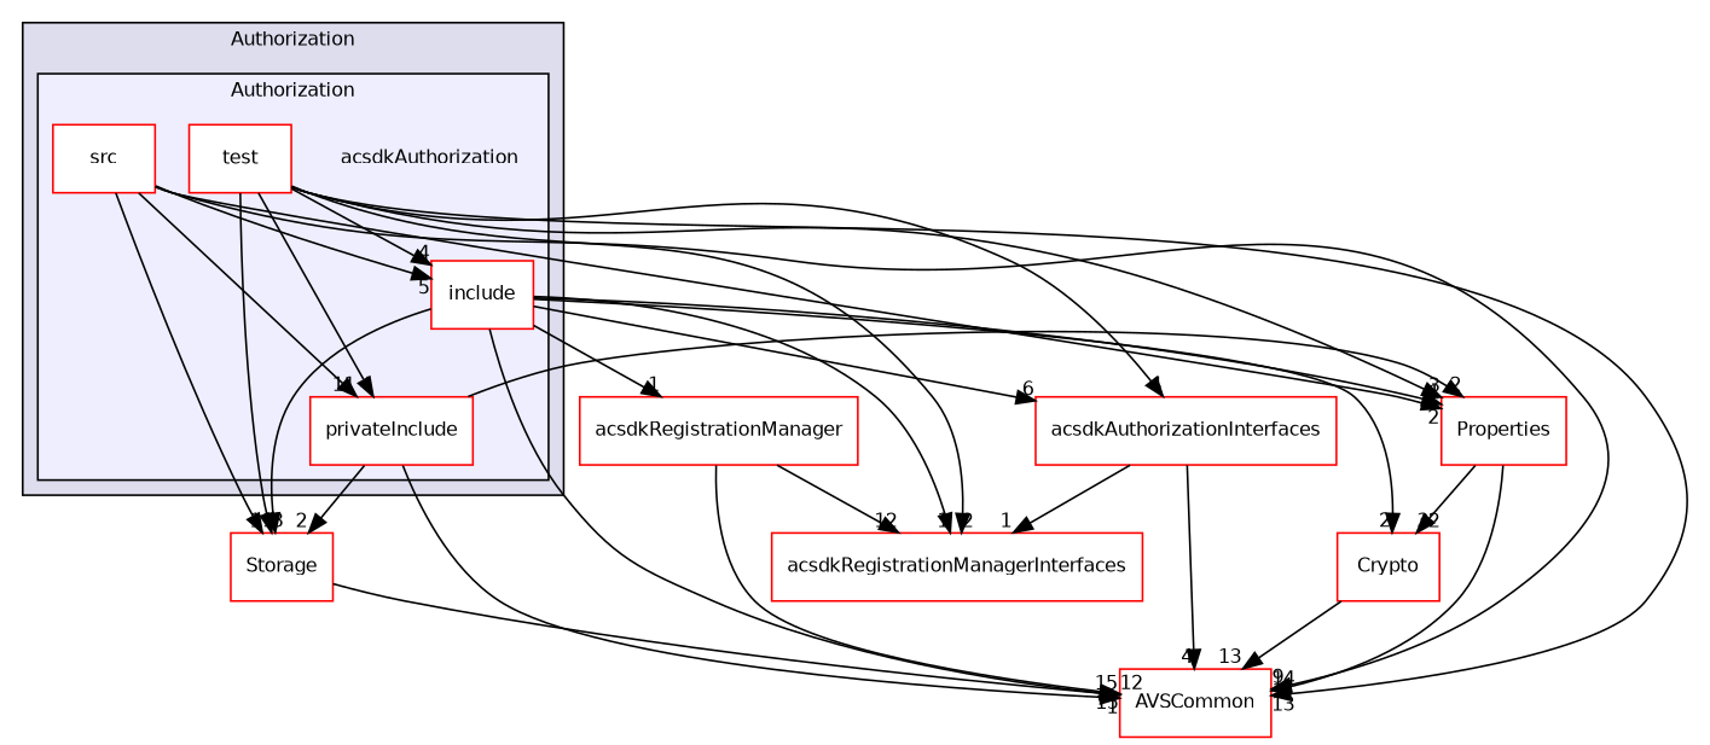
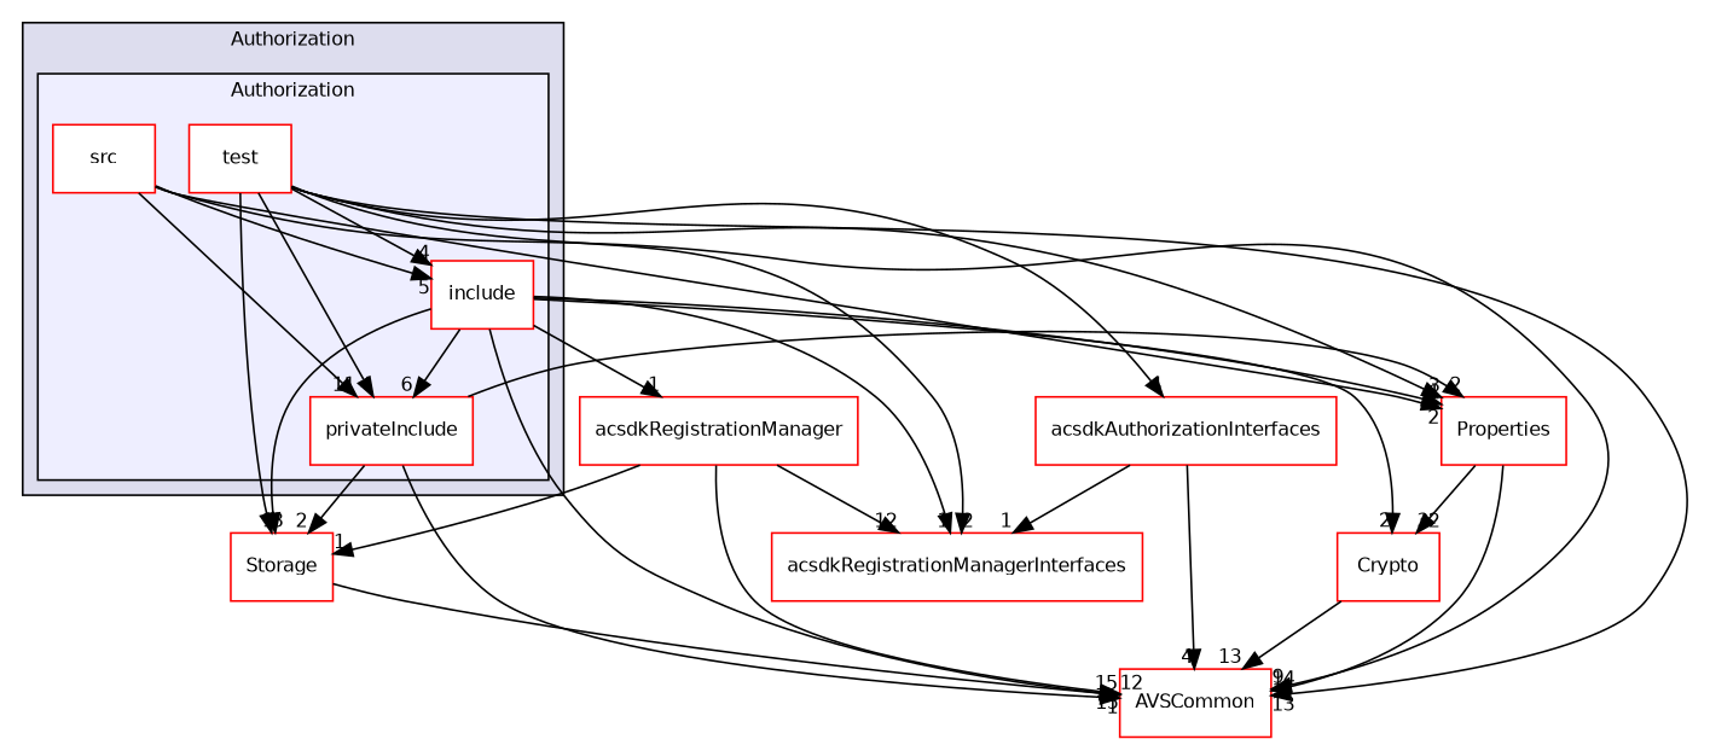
  digraph {
    compound=true
    node [fontname=Helvetica fontsize=10 shape=box color=red fillcolor=white style=filled]
    edge [headlabel=1 labeldistance=1.5 labelfontname=Helvetica labelfontsize=10]
-   n1 [label=acsdkAuthorization shape=plaintext color="" fillcolor="" style=""]
    n2 [label=include]
    n3 [label=privateInclude]
    n4 [label=src]
    n5 [label=test]
    n6 [label=acsdkRegistrationManager]
    n7 [label=Storage]
    n8 [label=Crypto]
    n9 [label=AVSCommon]
    n10 [label=Properties]
    n11 [label=acsdkRegistrationManagerInterfaces]
    n12 [label=acsdkAuthorizationInterfaces]
    subgraph cluster_1 {
      bgcolor="#ddddee"
      fontname=Helvetica
      fontsize=10
      label=Authorization
      pencolor=black
      subgraph cluster_2 {
        bgcolor="#eeeeff"
        fontname=Helvetica
        fontsize=10
        pencolor=black
-       n1
        n2
        n3
        n4
        n5
      }
    }
    n2 -> n6
    n2 -> n7
    n2 -> n8 [headlabel=2]
    n2 -> n9 [headlabel=15]
    n2 -> n10
    n2 -> n11
-   n2 -> n12 [headlabel=6]
+   n2 -> n3 [headlabel=6]
    n3 -> n7 [headlabel=2]
    n3 -> n9
    n3 -> n10 [headlabel=2]
    n4 -> n2 [headlabel=5]
    n4 -> n3 [headlabel=11]
-   n4 -> n7
+   n6 -> n7
    n4 -> n9 [headlabel=9]
    n4 -> n10 [headlabel=2]
    n5 -> n2 [headlabel=4]
    n5 -> n3 [headlabel=4]
    n5 -> n7 [headlabel=3]
    n5 -> n9 [headlabel=13]
    n5 -> n10 [headlabel=3]
    n5 -> n11 [headlabel=2]
    n5 -> n12 [headlabel=4]
    n6 -> n9 [headlabel=15]
    n6 -> n11 [headlabel=12]
    n7 -> n9 [headlabel=12]
    n8 -> n9 [headlabel=13]
    n10 -> n8 [headlabel=32]
    n10 -> n9 [headlabel=14]
    n12 -> n9 [headlabel=4]
    n12 -> n11
  }
